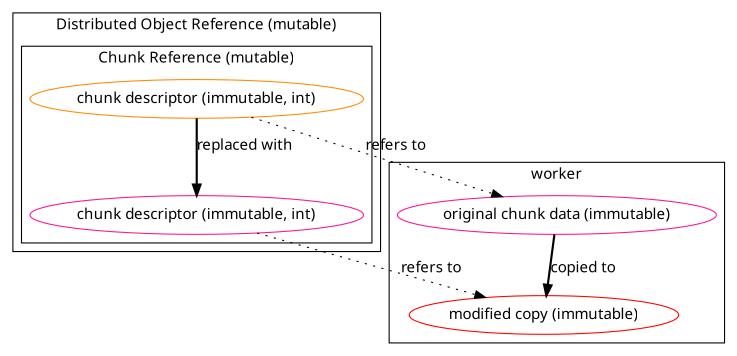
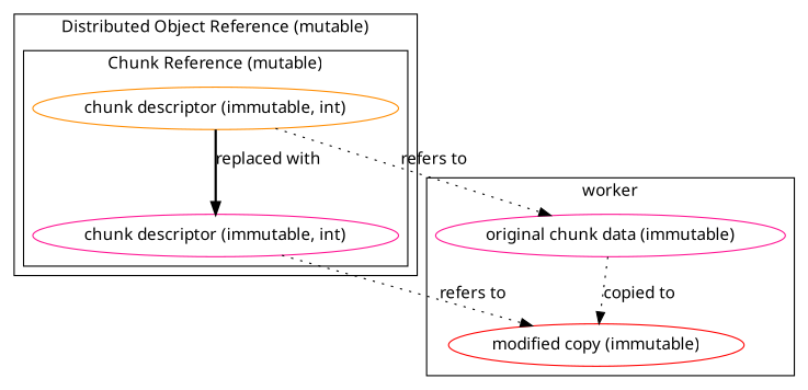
  digraph {
    fontname="Noto Sans"
    node [color=deeppink fontname="Noto Sans"]
    edge [style=bold fontname="Noto Sans"]
    n1 [label="chunk descriptor (immutable, int)" color=darkorange]
    n2 [label="chunk descriptor (immutable, int)"]
    n3 [label="original chunk data (immutable)"]
    n4 [label="modified copy (immutable)" color=red]
    subgraph cluster_1 {
      label="Distributed Object Reference (mutable)"
      subgraph cluster_2 {
        label="Chunk Reference (mutable)"
        n1
        n2
      }
    }
    subgraph cluster_3 {
      label=worker
      n3
      n4
    }
    n1 -> n2 [label="replaced with"]
    n1 -> n3 [label="refers to" style=dotted]
    n2 -> n4 [label="refers to" style=dotted]
-   n3 -> n4 [label="copied to"]
+   n3 -> n4 [label="copied to" style=dotted]
  }
